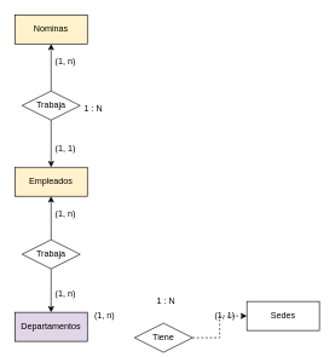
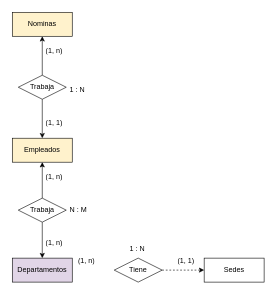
  <mxCell id="0" />
  <mxCell id="1" parent="0" />
  <mxCell id="2" value="Empleados" style="whiteSpace=wrap;html=1;align=center;fillColor=#fff2cc;" vertex="1" parent="1"><mxGeometry x="20" y="230" width="100" height="40" as="geometry" /></mxCell>
  <mxCell id="3" value="Departamentos" style="whiteSpace=wrap;html=1;align=center;fillColor=#e1d5e7;" vertex="1" parent="1"><mxGeometry x="20" y="430" width="100" height="40" as="geometry" /></mxCell>
  <mxCell id="4" style="edgeStyle=orthogonalEdgeStyle;rounded=0;orthogonalLoop=1;jettySize=auto;html=1;entryX=0.5;entryY=0;entryDx=0;entryDy=0;" edge="1" parent="1" source="6" target="3"><mxGeometry relative="1" as="geometry" /></mxCell>
  <mxCell id="5" style="edgeStyle=orthogonalEdgeStyle;rounded=0;orthogonalLoop=1;jettySize=auto;html=1;entryX=0.5;entryY=1;entryDx=0;entryDy=0;" edge="1" parent="1" source="6" target="2"><mxGeometry relative="1" as="geometry" /></mxCell>
  <mxCell id="6" value="Trabaja" style="shape=rhombus;perimeter=rhombusPerimeter;whiteSpace=wrap;html=1;align=center;" vertex="1" parent="1"><mxGeometry x="30" y="330" width="80" height="40" as="geometry" /></mxCell>
  <mxCell id="7" value="(1, n)" style="text;strokeColor=none;fillColor=none;spacingLeft=4;spacingRight=4;overflow=hidden;rotatable=0;points=[[0,0.5],[1,0.5]];portConstraint=eastwest;fontSize=12;whiteSpace=wrap;html=1;" vertex="1" parent="1"><mxGeometry x="70" y="390" width="40" height="30" as="geometry" /></mxCell>
  <mxCell id="8" value="(1, n)" style="text;strokeColor=none;fillColor=none;spacingLeft=4;spacingRight=4;overflow=hidden;rotatable=0;points=[[0,0.5],[1,0.5]];portConstraint=eastwest;fontSize=12;whiteSpace=wrap;html=1;" vertex="1" parent="1"><mxGeometry x="70" y="280" width="40" height="30" as="geometry" /></mxCell>
+ <mxCell id="9" value="N : M" style="text;strokeColor=none;fillColor=none;spacingLeft=4;spacingRight=4;overflow=hidden;rotatable=0;points=[[0,0.5],[1,0.5]];portConstraint=eastwest;fontSize=12;whiteSpace=wrap;html=1;" vertex="1" parent="1"><mxGeometry x="110" y="335" width="40" height="30" as="geometry" /></mxCell>
  <mxCell id="10" value="Nominas" style="whiteSpace=wrap;html=1;align=center;fillColor=#fff2cc;" vertex="1" parent="1"><mxGeometry x="20" y="20" width="100" height="40" as="geometry" /></mxCell>
  <mxCell id="11" style="edgeStyle=orthogonalEdgeStyle;rounded=0;orthogonalLoop=1;jettySize=auto;html=1;" edge="1" parent="1" source="13" target="2"><mxGeometry relative="1" as="geometry" /></mxCell>
  <mxCell id="12" style="edgeStyle=orthogonalEdgeStyle;rounded=0;orthogonalLoop=1;jettySize=auto;html=1;entryX=0.5;entryY=1;entryDx=0;entryDy=0;" edge="1" parent="1" source="13" target="10"><mxGeometry relative="1" as="geometry" /></mxCell>
  <mxCell id="13" value="Trabaja" style="shape=rhombus;perimeter=rhombusPerimeter;whiteSpace=wrap;html=1;align=center;" vertex="1" parent="1"><mxGeometry x="30" y="125" width="80" height="40" as="geometry" /></mxCell>
  <mxCell id="14" value="(1, n)" style="text;strokeColor=none;fillColor=none;spacingLeft=4;spacingRight=4;overflow=hidden;rotatable=0;points=[[0,0.5],[1,0.5]];portConstraint=eastwest;fontSize=12;whiteSpace=wrap;html=1;" vertex="1" parent="1"><mxGeometry x="70" y="70" width="40" height="30" as="geometry" /></mxCell>
  <mxCell id="15" value="(1, 1)" style="text;strokeColor=none;fillColor=none;spacingLeft=4;spacingRight=4;overflow=hidden;rotatable=0;points=[[0,0.5],[1,0.5]];portConstraint=eastwest;fontSize=12;whiteSpace=wrap;html=1;" vertex="1" parent="1"><mxGeometry x="70" y="190" width="40" height="30" as="geometry" /></mxCell>
  <mxCell id="16" value="1 : N" style="text;strokeColor=none;fillColor=none;spacingLeft=4;spacingRight=4;overflow=hidden;rotatable=0;points=[[0,0.5],[1,0.5]];portConstraint=eastwest;fontSize=12;whiteSpace=wrap;html=1;" vertex="1" parent="1"><mxGeometry x="110" y="135" width="40" height="30" as="geometry" /></mxCell>
- <mxCell id="17" value="Sedes" style="whiteSpace=wrap;html=1;align=center;" vertex="1" parent="1"><mxGeometry x="340" y="415" width="100" height="40" as="geometry" /></mxCell>
+ <mxCell id="17" value="Sedes" style="whiteSpace=wrap;html=1;align=center;" vertex="1" parent="1"><mxGeometry x="340" y="430" width="100" height="40" as="geometry" /></mxCell>
  <mxCell id="18" style="edgeStyle=orthogonalEdgeStyle;rounded=0;orthogonalLoop=1;jettySize=auto;html=1;dashed=1;" edge="1" parent="1" source="19" target="17"><mxGeometry relative="1" as="geometry" /></mxCell>
- <mxCell id="19" value="Tiene" style="shape=rhombus;perimeter=rhombusPerimeter;whiteSpace=wrap;html=1;align=center;" vertex="1" parent="1"><mxGeometry x="185" y="445" width="80" height="40" as="geometry" /></mxCell>
+ <mxCell id="19" value="Tiene" style="shape=rhombus;perimeter=rhombusPerimeter;whiteSpace=wrap;html=1;align=center;" vertex="1" parent="1"><mxGeometry x="190" y="430" width="80" height="40" as="geometry" /></mxCell>
  <mxCell id="20" value="(1, n)" style="text;strokeColor=none;fillColor=none;spacingLeft=4;spacingRight=4;overflow=hidden;rotatable=0;points=[[0,0.5],[1,0.5]];portConstraint=eastwest;fontSize=12;whiteSpace=wrap;html=1;" vertex="1" parent="1"><mxGeometry x="124" y="420" width="40" height="30" as="geometry" /></mxCell>
  <mxCell id="21" value="(1, 1)" style="text;strokeColor=none;fillColor=none;spacingLeft=4;spacingRight=4;overflow=hidden;rotatable=0;points=[[0,0.5],[1,0.5]];portConstraint=eastwest;fontSize=12;whiteSpace=wrap;html=1;" vertex="1" parent="1"><mxGeometry x="290" y="420" width="40" height="30" as="geometry" /></mxCell>
  <mxCell id="22" value="1 : N" style="text;strokeColor=none;fillColor=none;spacingLeft=4;spacingRight=4;overflow=hidden;rotatable=0;points=[[0,0.5],[1,0.5]];portConstraint=eastwest;fontSize=12;whiteSpace=wrap;html=1;" vertex="1" parent="1"><mxGeometry x="210" y="400" width="40" height="30" as="geometry" /></mxCell>
